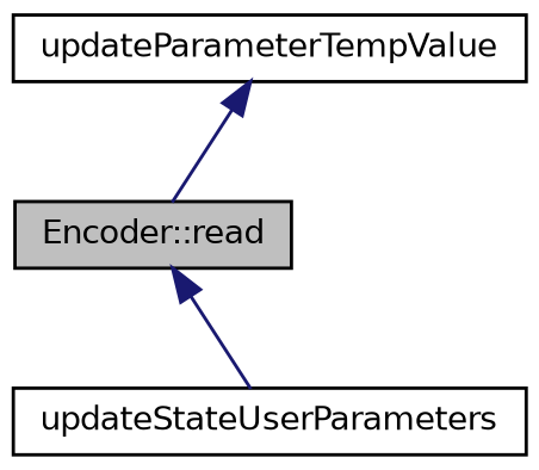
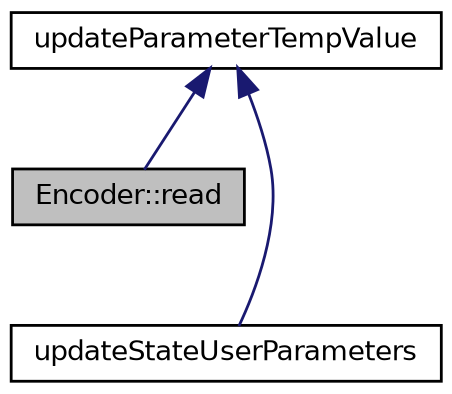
  digraph {
    rankdir=TB
    node [color=black fillcolor=white fontname=Helvetica fontsize=10 shape=record style=filled]
    edge [color=midnightblue dir=back fontname=Helvetica fontsize=10 labelfontname=Helvetica labelfontsize=10 style=solid]
    n1 [fillcolor=grey75 fontcolor=black height=0.2 label="Encoder::read" width=0.4]
    n2 [height=0.2 label=updateParameterTempValue width=0.4]
    n3 [height=0.2 label=updateStateUserParameters width=0.4]
    n2 -> n1
-   n1 -> n3
+   n2 -> n3
  }
